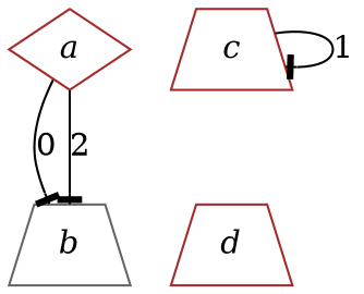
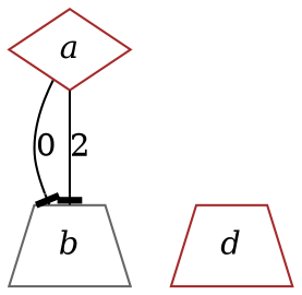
  digraph {
    node [color=brown fontname="Times-Italic" shape=trapezium]
    edge [arrowhead=tee]
    b [color=gray40]
    d
    a [shape=diamond]
-   c
    subgraph sub_1 {
      rank=same
      b
      d
    }
    a -> b [label=0]
    a -> b [label=2]
-   c -> c [label=1]
  }
